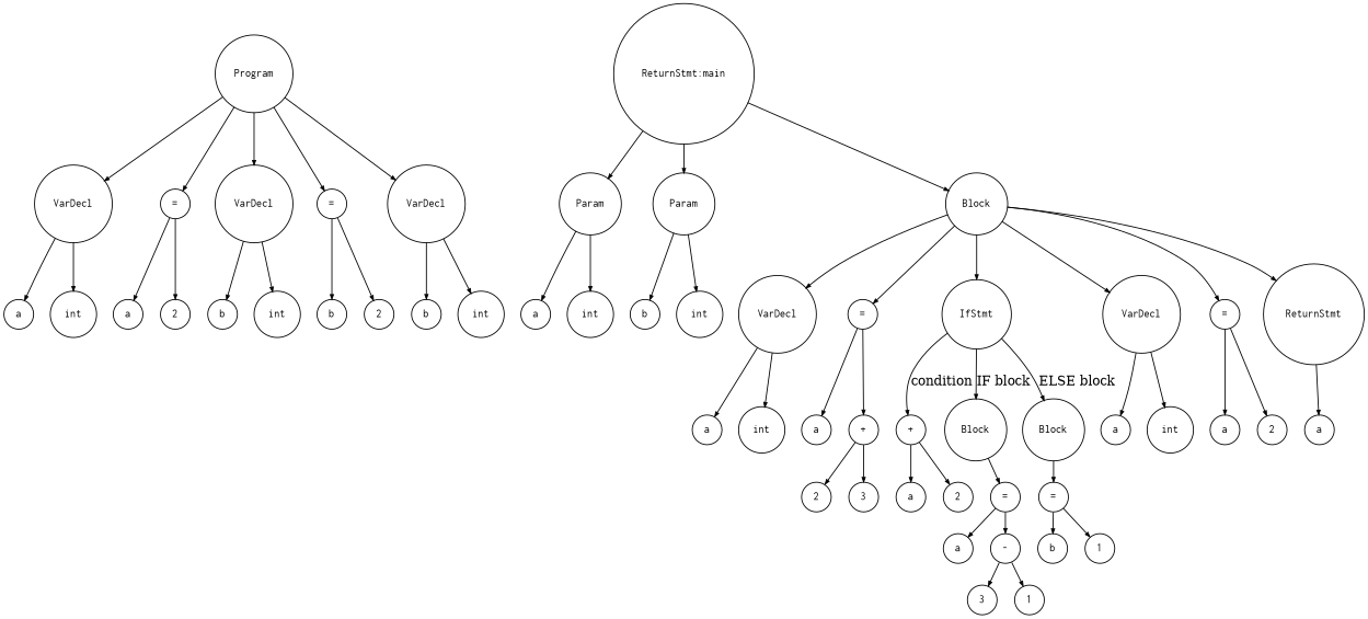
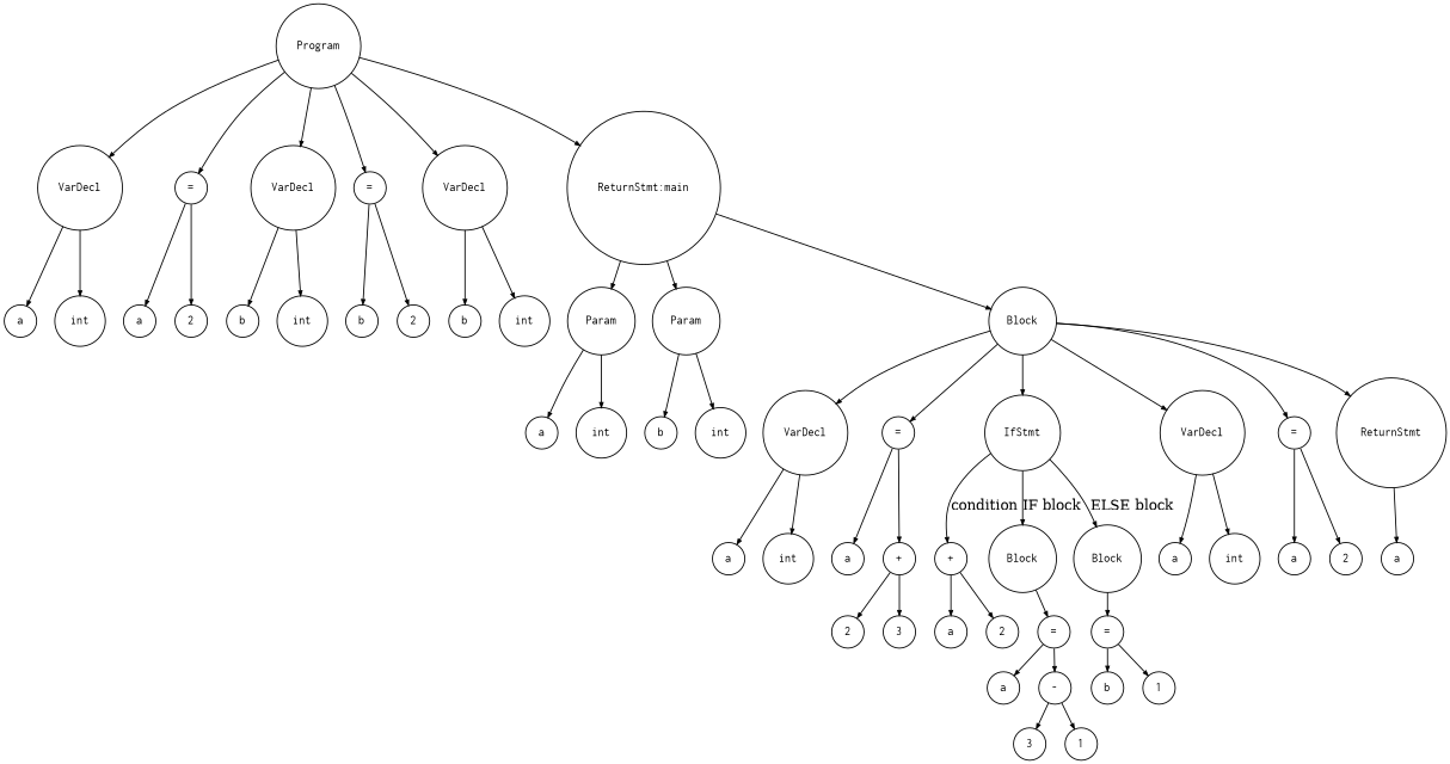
  digraph {
    ranksep=.3
    node [fontname=Courier fontsize=12 shape=circle]
    edge [arrowsize=.5]
    n1 [height=.1 label=Program]
    n2 [height=.1 label=VarDecl]
    n3 [height=.1 label="="]
    n4 [height=.1 label=VarDecl]
    n5 [height=.1 label="="]
    n6 [height=.1 label=VarDecl]
    n7 [height=.1 label="ReturnStmt:main"]
    n8 [height=.1 label=a]
    n9 [height=.1 label=int]
    n10 [height=.1 label=a]
    n11 [height=.1 label=2]
    n12 [height=.1 label=b]
    n13 [height=.1 label=int]
    n14 [height=.1 label=b]
    n15 [height=.1 label=2]
    n16 [height=.1 label=b]
    n17 [height=.1 label=int]
    n18 [height=.1 label=Param]
    n19 [height=.1 label=Param]
    n20 [height=.1 label=Block]
    n21 [height=.1 label=a]
    n22 [height=.1 label=int]
    n23 [height=.1 label=b]
    n24 [height=.1 label=int]
    n25 [height=.1 label=VarDecl]
    n26 [height=.1 label="="]
    n27 [height=.1 label=IfStmt]
    n28 [height=.1 label=VarDecl]
    n29 [height=.1 label="="]
    n30 [height=.1 label=ReturnStmt]
    n31 [height=.1 label=a]
    n32 [height=.1 label=int]
    n33 [height=.1 label=a]
    n34 [height=.1 label="+"]
    n35 [height=.1 label="+"]
    n36 [height=.1 label=Block]
    n37 [height=.1 label=Block]
    n38 [height=.1 label=a]
    n39 [height=.1 label=int]
    n40 [height=.1 label=a]
    n41 [height=.1 label=2]
    n42 [height=.1 label=a]
    n43 [height=.1 label=2]
    n44 [height=.1 label=3]
    n45 [height=.1 label=a]
    n46 [height=.1 label=2]
    n47 [height=.1 label="="]
    n48 [height=.1 label="="]
    n49 [height=.1 label=a]
    n50 [height=.1 label="-"]
    n51 [height=.1 label=3]
    n52 [height=.1 label=1]
    n53 [height=.1 label=b]
    n54 [height=.1 label=1]
    n1 -> n2
    n1 -> n3
    n1 -> n4
    n1 -> n5
    n1 -> n6
+   n1 -> n7
    n2 -> n8
    n2 -> n9
    n3 -> n10
    n3 -> n11
    n4 -> n12
    n4 -> n13
    n5 -> n14
    n5 -> n15
    n6 -> n16
    n6 -> n17
    n7 -> n18
    n7 -> n19
    n7 -> n20
    n18 -> n21
    n18 -> n22
    n19 -> n23
    n19 -> n24
    n20 -> n25
    n20 -> n26
    n20 -> n27
    n20 -> n28
    n20 -> n29
    n20 -> n30
    n25 -> n31
    n25 -> n32
    n26 -> n33
    n26 -> n34
    n27 -> n35 [label=condition]
    n27 -> n36 [label="IF block"]
    n27 -> n37 [label="ELSE block"]
    n28 -> n38
    n28 -> n39
    n29 -> n40
    n29 -> n41
    n30 -> n42
    n34 -> n43
    n34 -> n44
    n35 -> n45
    n35 -> n46
    n36 -> n47
    n37 -> n48
    n47 -> n49
    n47 -> n50
    n48 -> n53
    n48 -> n54
    n50 -> n51
    n50 -> n52
  }
